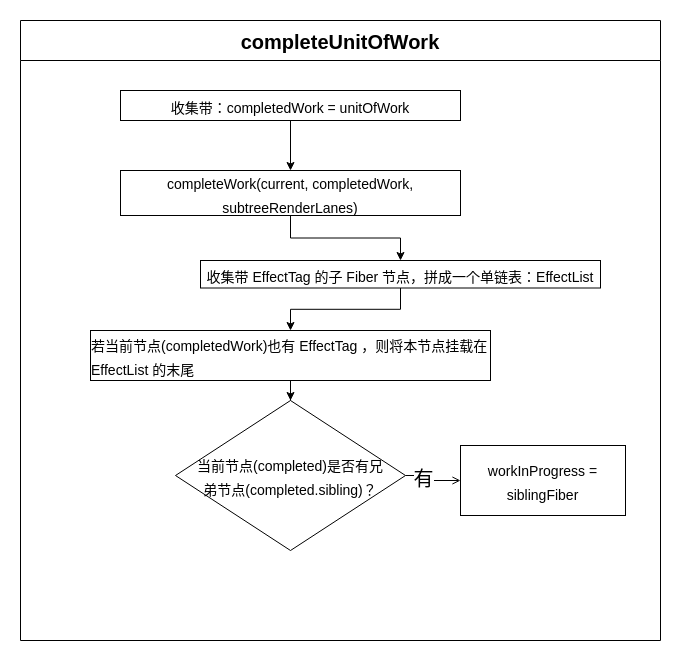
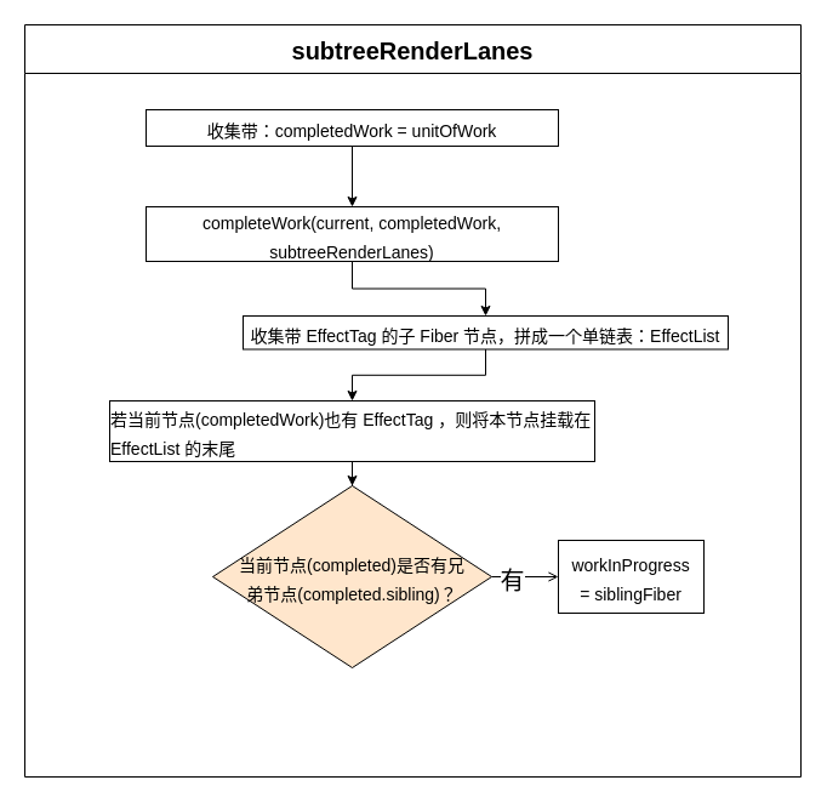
  <mxCell id="0" />
  <mxCell id="1" parent="0" />
- <mxCell id="2" value="completeUnitOfWork" style="swimlane;fontSize=20;startSize=40;" vertex="1" parent="1"><mxGeometry x="20" y="20" width="640" height="620" as="geometry" /></mxCell>
+ <mxCell id="2" value="subtreeRenderLanes" style="swimlane;fontSize=20;startSize=40;" vertex="1" parent="1"><mxGeometry x="20" y="20" width="640" height="620" as="geometry" /></mxCell>
  <mxCell id="3" value="" style="edgeStyle=orthogonalEdgeStyle;rounded=0;orthogonalLoop=1;jettySize=auto;html=1;fontSize=20;" edge="1" parent="2" source="4" target="6"><mxGeometry relative="1" as="geometry" /></mxCell>
  <mxCell id="4" value="&lt;font style=&quot;font-size: 14px&quot;&gt;收集带：completedWork = unitOfWork&lt;/font&gt;" style="rounded=0;whiteSpace=wrap;html=1;fontSize=20;" vertex="1" parent="2"><mxGeometry x="100" y="70" width="340" height="30" as="geometry" /></mxCell>
  <mxCell id="5" value="" style="edgeStyle=orthogonalEdgeStyle;rounded=0;orthogonalLoop=1;jettySize=auto;html=1;fontSize=20;" edge="1" parent="2" source="6" target="8"><mxGeometry relative="1" as="geometry" /></mxCell>
  <mxCell id="6" value="&lt;font style=&quot;font-size: 14px&quot;&gt;completeWork(current, completedWork, subtreeRenderLanes)&lt;/font&gt;" style="whiteSpace=wrap;html=1;rounded=0;fontSize=20;" vertex="1" parent="2"><mxGeometry x="100" y="150" width="340" height="45" as="geometry" /></mxCell>
  <mxCell id="7" value="" style="edgeStyle=orthogonalEdgeStyle;rounded=0;orthogonalLoop=1;jettySize=auto;html=1;fontSize=20;" edge="1" parent="2" source="8" target="10"><mxGeometry relative="1" as="geometry" /></mxCell>
  <mxCell id="8" value="&lt;font style=&quot;font-size: 14px&quot;&gt;收集带 EffectTag 的子 Fiber 节点，拼成一个单链表：EffectList&lt;/font&gt;" style="whiteSpace=wrap;html=1;rounded=0;fontSize=20;" vertex="1" parent="2"><mxGeometry x="180" y="240" width="400" height="27.5" as="geometry" /></mxCell>
  <mxCell id="9" value="" style="edgeStyle=orthogonalEdgeStyle;rounded=0;orthogonalLoop=1;jettySize=auto;html=1;fontSize=20;" edge="1" parent="2" source="10" target="13"><mxGeometry relative="1" as="geometry" /></mxCell>
  <mxCell id="10" value="&lt;div style=&quot;text-align: left&quot;&gt;&lt;span style=&quot;font-size: 14px&quot;&gt;若当前节点(completedWork)也有 EffectTag ，则将本节点挂载在 EffectList 的末尾&lt;/span&gt;&lt;/div&gt;" style="whiteSpace=wrap;html=1;rounded=0;fontSize=20;" vertex="1" parent="2"><mxGeometry x="70" y="310" width="400" height="50" as="geometry" /></mxCell>
  <mxCell id="11" value="" style="edgeStyle=orthogonalEdgeStyle;rounded=0;orthogonalLoop=1;jettySize=auto;html=1;fontSize=20;endArrow=open;" edge="1" parent="2" source="13" target="14"><mxGeometry relative="1" as="geometry" /></mxCell>
  <mxCell id="12" value="有" style="edgeLabel;html=1;align=center;verticalAlign=middle;resizable=0;points=[];fontSize=20;" vertex="1" connectable="0" parent="11"><mxGeometry x="-0.418" y="-2" relative="1" as="geometry"><mxPoint as="offset" /></mxGeometry></mxCell>
- <mxCell id="13" value="&lt;font style=&quot;font-size: 14px&quot;&gt;当前节点(completed)是否有兄弟节点(completed.sibling)？&lt;/font&gt;" style="rhombus;whiteSpace=wrap;html=1;rounded=0;fontSize=20;spacing=23;" vertex="1" parent="2"><mxGeometry x="155" y="380" width="230" height="150" as="geometry" /></mxCell>
- <mxCell id="14" value="&lt;font style=&quot;font-size: 14px&quot;&gt;workInProgress = siblingFiber&lt;/font&gt;" style="whiteSpace=wrap;html=1;rounded=0;fontSize=20;spacing=23;" vertex="1" parent="2"><mxGeometry x="440" y="425" width="165" height="70" as="geometry" /></mxCell>
+ <mxCell id="13" value="&lt;font style=&quot;font-size: 14px&quot;&gt;当前节点(completed)是否有兄弟节点(completed.sibling)？&lt;/font&gt;" style="rhombus;whiteSpace=wrap;html=1;rounded=0;fontSize=20;spacing=23;fillColor=#ffe6cc;" vertex="1" parent="2"><mxGeometry x="155" y="380" width="230" height="150" as="geometry" /></mxCell>
+ <mxCell id="14" value="&lt;font style=&quot;font-size: 14px&quot;&gt;workInProgress = siblingFiber&lt;/font&gt;" style="whiteSpace=wrap;html=1;rounded=0;fontSize=20;spacing=23;" vertex="1" parent="2"><mxGeometry x="440" y="425" width="120" height="60" as="geometry" /></mxCell>
